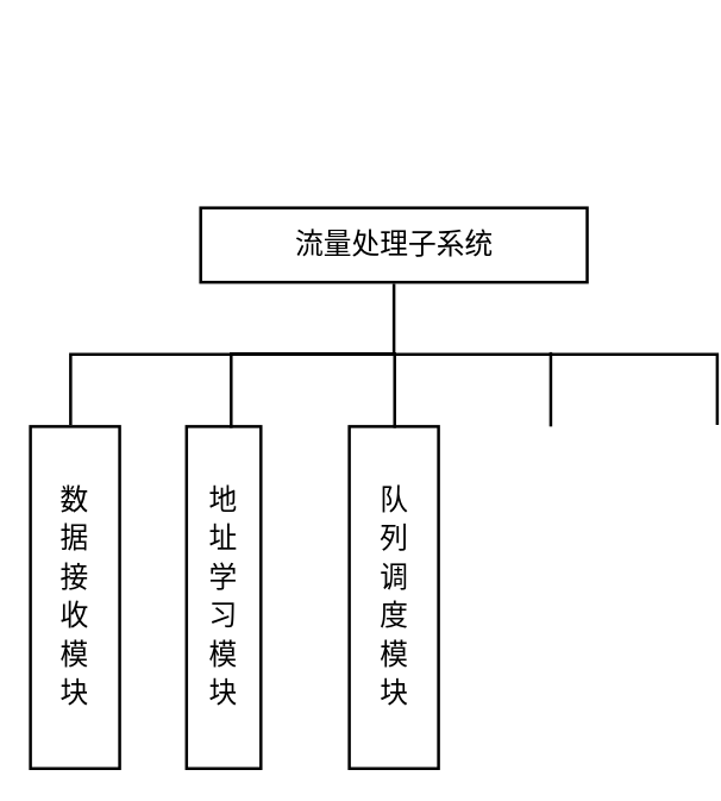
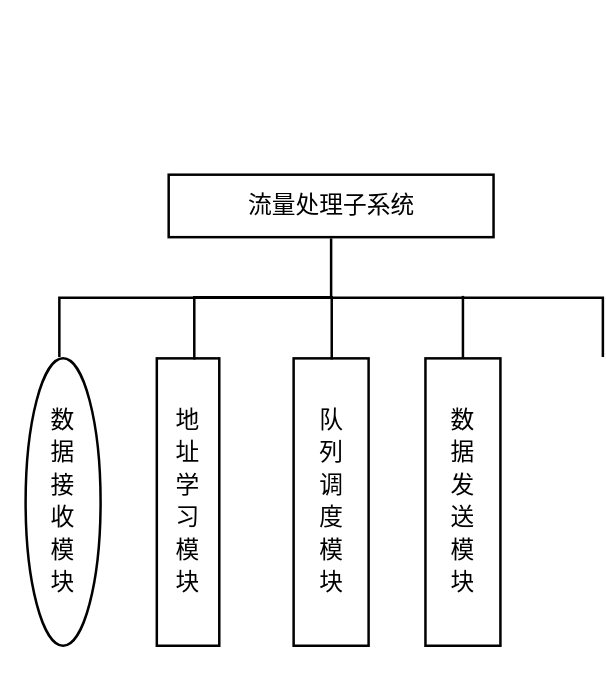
  <mxCell id="0" />
  <mxCell id="1" parent="0" />
  <mxCell id="2" value="&lt;font style=&quot;font-size: 19px;&quot;&gt;流量处理子系统&lt;/font&gt;" style="rounded=0;whiteSpace=wrap;html=1;strokeWidth=2;" vertex="1" parent="1"><mxGeometry x="134.5" y="139" width="260" height="50" as="geometry" /></mxCell>
- <mxCell id="3" value="&lt;p style=&quot;line-height: 200%;&quot;&gt;&lt;span style=&quot;font-size: 19px;&quot;&gt;数&lt;br&gt;据&lt;br&gt;接&lt;br&gt;收&lt;br&gt;模&lt;br&gt;块&lt;/span&gt;&lt;/p&gt;" style="rounded=0;whiteSpace=wrap;html=1;strokeWidth=2;" vertex="1" parent="1"><mxGeometry x="20" y="286" width="60" height="230" as="geometry" /></mxCell>
+ <mxCell id="3" value="&lt;p style=&quot;line-height: 200%;&quot;&gt;&lt;span style=&quot;font-size: 19px;&quot;&gt;数&lt;br&gt;据&lt;br&gt;接&lt;br&gt;收&lt;br&gt;模&lt;br&gt;块&lt;/span&gt;&lt;/p&gt;" style="ellipse;whiteSpace=wrap;html=1;strokeWidth=2;" vertex="1" parent="1"><mxGeometry x="20" y="286" width="60" height="230" as="geometry" /></mxCell>
  <mxCell id="4" value="&lt;p style=&quot;line-height: 100%;&quot;&gt;&lt;span style=&quot;font-size: 19px;&quot;&gt;地&lt;/span&gt;&lt;/p&gt;&lt;p style=&quot;line-height: 100%;&quot;&gt;&lt;span style=&quot;font-size: 19px;&quot;&gt;址&lt;/span&gt;&lt;/p&gt;&lt;p style=&quot;line-height: 100%;&quot;&gt;&lt;span style=&quot;font-size: 19px;&quot;&gt;学&lt;/span&gt;&lt;/p&gt;&lt;p style=&quot;line-height: 100%;&quot;&gt;&lt;span style=&quot;font-size: 19px;&quot;&gt;习&lt;/span&gt;&lt;/p&gt;&lt;p style=&quot;line-height: 100%;&quot;&gt;&lt;span style=&quot;font-size: 19px;&quot;&gt;模&lt;/span&gt;&lt;/p&gt;&lt;p style=&quot;line-height: 100%;&quot;&gt;&lt;span style=&quot;font-size: 19px;&quot;&gt;块&lt;/span&gt;&lt;/p&gt;" style="rounded=0;whiteSpace=wrap;html=1;strokeWidth=2;" vertex="1" parent="1"><mxGeometry x="125" y="286" width="50" height="230" as="geometry" /></mxCell>
  <mxCell id="5" value="&lt;p style=&quot;line-height: 100%;&quot;&gt;&lt;span style=&quot;font-size: 19px;&quot;&gt;队&lt;/span&gt;&lt;/p&gt;&lt;p style=&quot;line-height: 100%;&quot;&gt;&lt;span style=&quot;font-size: 19px;&quot;&gt;列&lt;/span&gt;&lt;/p&gt;&lt;p style=&quot;line-height: 100%;&quot;&gt;&lt;span style=&quot;font-size: 19px;&quot;&gt;调&lt;/span&gt;&lt;/p&gt;&lt;p style=&quot;line-height: 100%;&quot;&gt;&lt;span style=&quot;font-size: 19px;&quot;&gt;度&lt;/span&gt;&lt;/p&gt;&lt;p style=&quot;line-height: 100%;&quot;&gt;&lt;span style=&quot;font-size: 19px;&quot;&gt;模&lt;/span&gt;&lt;/p&gt;&lt;p style=&quot;line-height: 100%;&quot;&gt;&lt;span style=&quot;font-size: 19px;&quot;&gt;块&lt;/span&gt;&lt;/p&gt;" style="rounded=0;whiteSpace=wrap;html=1;strokeWidth=2;" vertex="1" parent="1"><mxGeometry x="234.5" y="286" width="60" height="230" as="geometry" /></mxCell>
+ <mxCell id="6" value="&lt;p style=&quot;line-height: 100%;&quot;&gt;&lt;span style=&quot;font-size: 19px;&quot;&gt;数&lt;/span&gt;&lt;/p&gt;&lt;p style=&quot;line-height: 100%;&quot;&gt;&lt;span style=&quot;font-size: 19px;&quot;&gt;据&lt;/span&gt;&lt;/p&gt;&lt;p style=&quot;line-height: 100%;&quot;&gt;&lt;span style=&quot;font-size: 19px;&quot;&gt;发&lt;/span&gt;&lt;/p&gt;&lt;p style=&quot;line-height: 100%;&quot;&gt;&lt;span style=&quot;font-size: 19px;&quot;&gt;送&lt;/span&gt;&lt;/p&gt;&lt;p style=&quot;line-height: 100%;&quot;&gt;&lt;span style=&quot;font-size: 19px;&quot;&gt;模&lt;/span&gt;&lt;/p&gt;&lt;p style=&quot;line-height: 100%;&quot;&gt;&lt;span style=&quot;font-size: 19px;&quot;&gt;块&lt;/span&gt;&lt;/p&gt;" style="rounded=0;whiteSpace=wrap;html=1;strokeWidth=2;" vertex="1" parent="1"><mxGeometry x="340" y="286" width="60" height="230" as="geometry" /></mxCell>
  <mxCell id="7" value="" style="strokeWidth=2;html=1;shape=mxgraph.flowchart.annotation_2;align=left;labelPosition=right;pointerEvents=1;fontSize=19;rotation=90;" vertex="1" parent="1"><mxGeometry x="217" y="20" width="95" height="435" as="geometry" /></mxCell>
  <mxCell id="8" value="" style="strokeWidth=2;html=1;shape=mxgraph.flowchart.annotation_1;align=left;pointerEvents=1;fontSize=19;rotation=90;" vertex="1" parent="1"><mxGeometry x="185" y="207" width="50" height="110" as="geometry" /></mxCell>
  <mxCell id="9" value="" style="line;strokeWidth=2;direction=south;html=1;fontSize=19;" vertex="1" parent="1"><mxGeometry x="365" y="236" width="10" height="50" as="geometry" /></mxCell>
